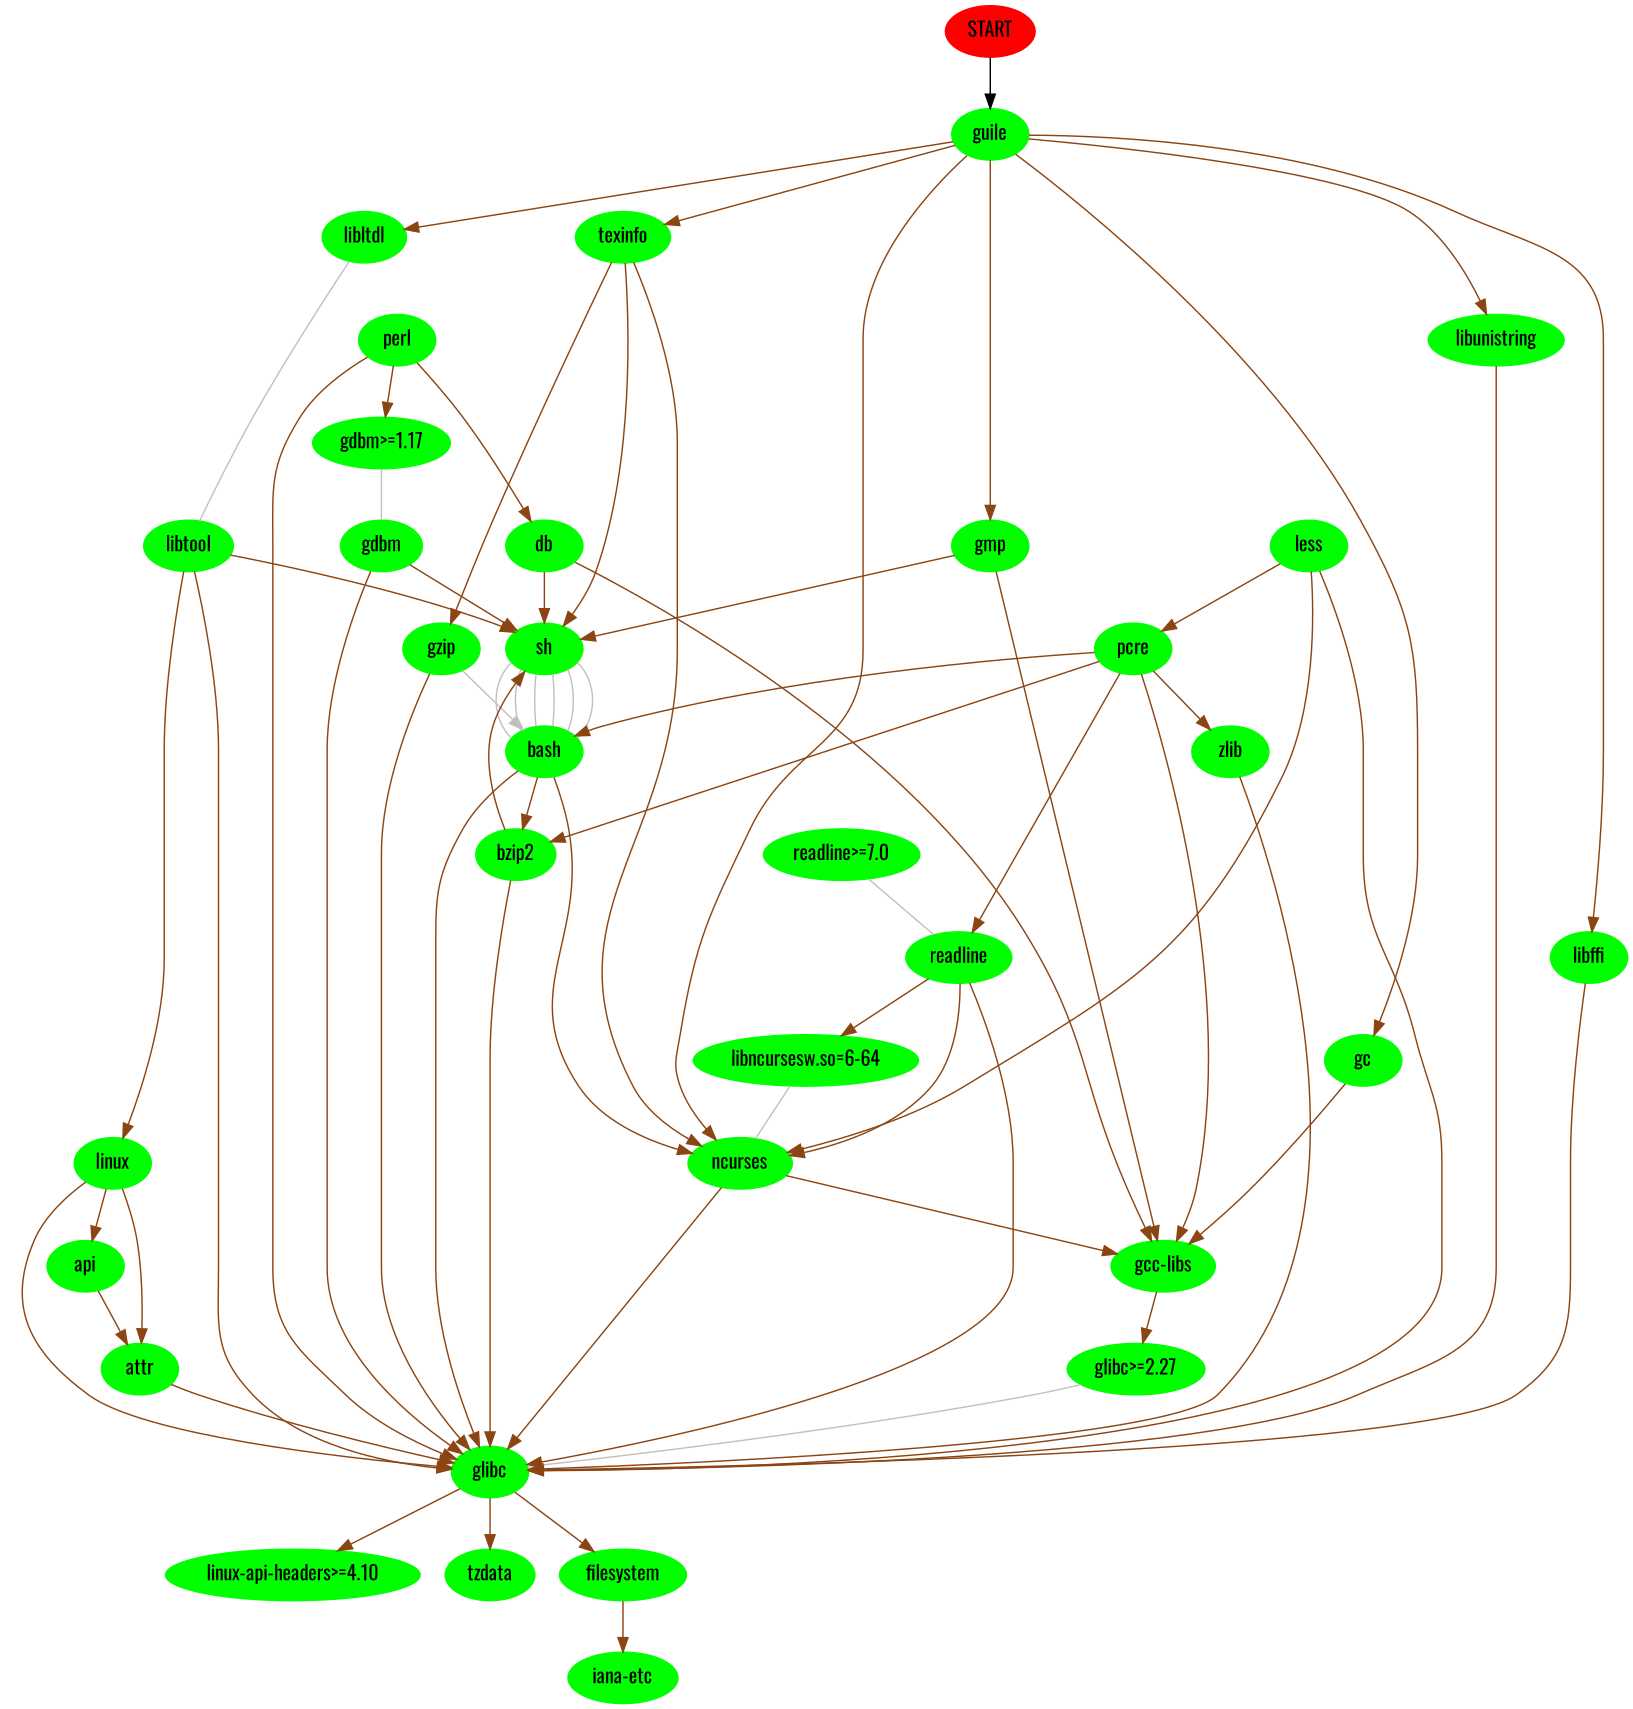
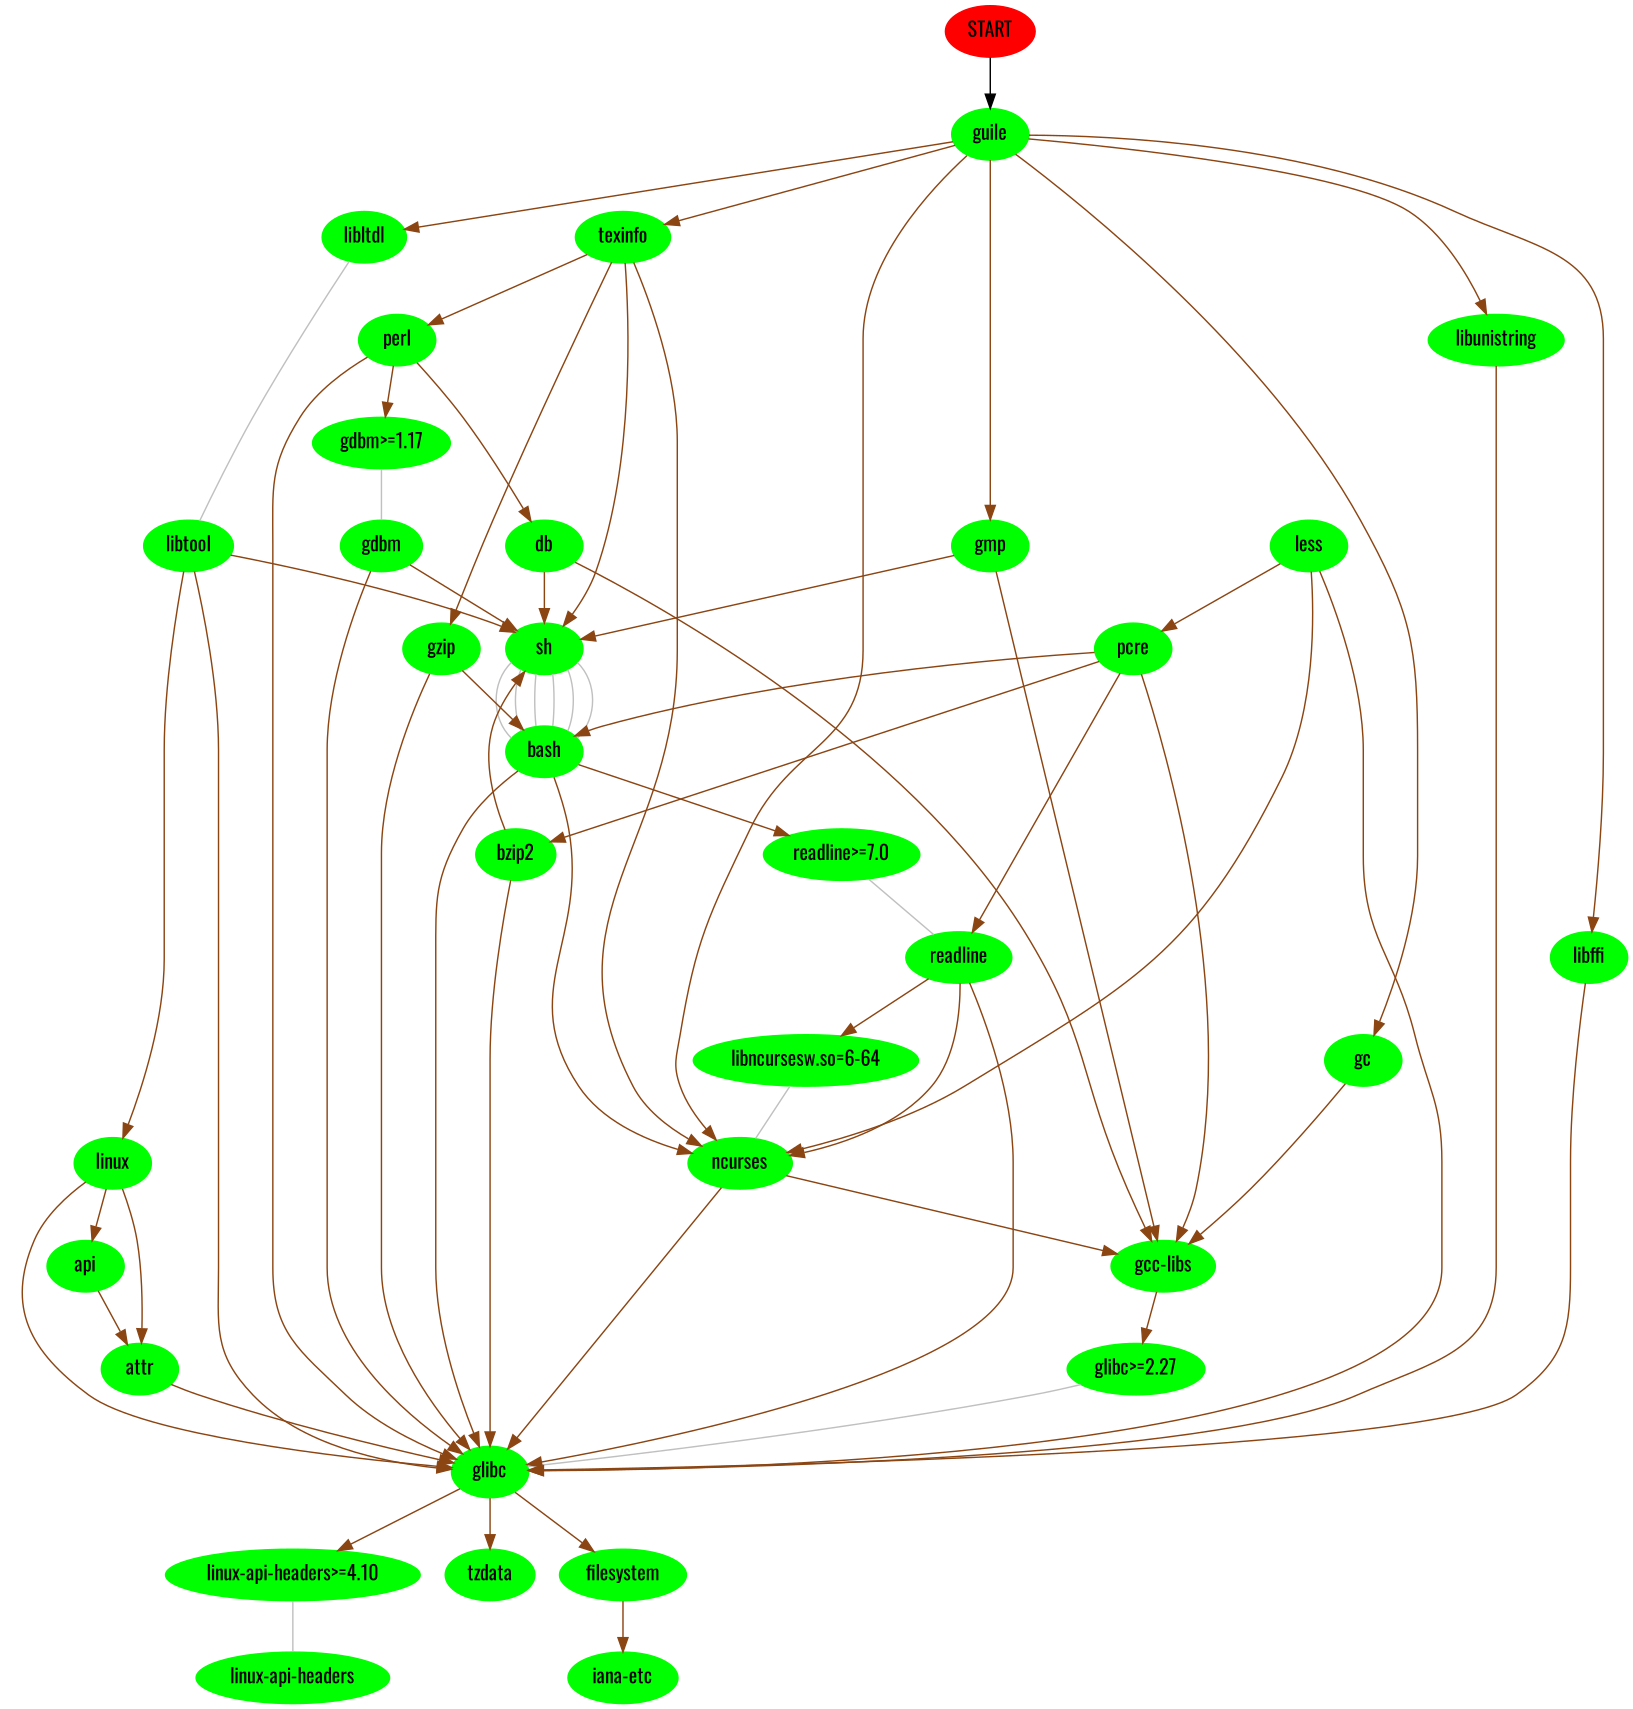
  digraph {
    fontname=Oswald
    node [color=green fontname=Oswald style=filled]
    edge [fontname=Oswald color=chocolate4]
    START [color=red]
    guile
    gmp
    ncurses
    libltdl
    texinfo
    libunistring
    gc
    libffi
    "gcc-libs"
    sh
    glibc
    libtool
    gzip
    perl
    "glibc>=2.27"
    bash
    "linux-api-headers>=4.10"
    tzdata
    filesystem
+   "linux-api-headers"
    "iana-etc"
    "readline>=7.0"
    readline
    "libncursesw.so=6-64"
    n26 [label=linux]
    n27 [label=api]
    attr
    "gdbm>=1.17"
    db
    less
    pcre
-   zlib
    bzip2
    gdbm
    START -> guile [color=""]
    guile -> gmp
    guile -> ncurses
    guile -> libltdl
    guile -> texinfo
    guile -> libunistring
    guile -> gc
    guile -> libffi
    gmp -> "gcc-libs"
    gmp -> sh
    ncurses -> "gcc-libs"
    ncurses -> glibc
    libltdl -> libtool [arrowhead=none color=grey]
    texinfo -> ncurses
    texinfo -> sh
    texinfo -> gzip
+   texinfo -> perl
    libunistring -> glibc
    gc -> "gcc-libs"
    libffi -> glibc
    "gcc-libs" -> "glibc>=2.27"
    sh -> bash [arrowhead=none color=grey]
    sh -> bash [arrowhead=none color=grey]
    sh -> bash [arrowhead=none color=grey]
    sh -> bash [arrowhead=none color=grey]
    sh -> bash [arrowhead=none color=grey]
    sh -> bash [arrowhead=none color=grey]
    glibc -> "linux-api-headers>=4.10"
    glibc -> tzdata
    glibc -> filesystem
    libtool -> sh
    libtool -> glibc
    libtool -> n26
    gzip -> glibc
-   gzip -> bash [color=grey]
+   gzip -> bash
    perl -> glibc
    perl -> "gdbm>=1.17"
    perl -> db
    "glibc>=2.27" -> glibc [arrowhead=none color=grey]
    bash -> ncurses
    bash -> glibc
-   bash -> bzip2
+   bash -> "readline>=7.0"
+   "linux-api-headers>=4.10" -> "linux-api-headers" [arrowhead=none color=grey]
    filesystem -> "iana-etc"
    "readline>=7.0" -> readline [arrowhead=none color=grey]
    readline -> ncurses
    readline -> glibc
    readline -> "libncursesw.so=6-64"
    "libncursesw.so=6-64" -> ncurses [arrowhead=none color=grey]
    n26 -> glibc
    n26 -> n27
    n26 -> attr
    n27 -> attr
    attr -> glibc
    "gdbm>=1.17" -> gdbm [arrowhead=none color=grey]
    db -> "gcc-libs"
    db -> sh
    less -> ncurses
    less -> glibc
    less -> pcre
    pcre -> "gcc-libs"
    pcre -> bash
    pcre -> readline
-   pcre -> zlib
    pcre -> bzip2
-   zlib -> glibc
    bzip2 -> sh
    bzip2 -> glibc
    gdbm -> sh
    gdbm -> glibc
  }
